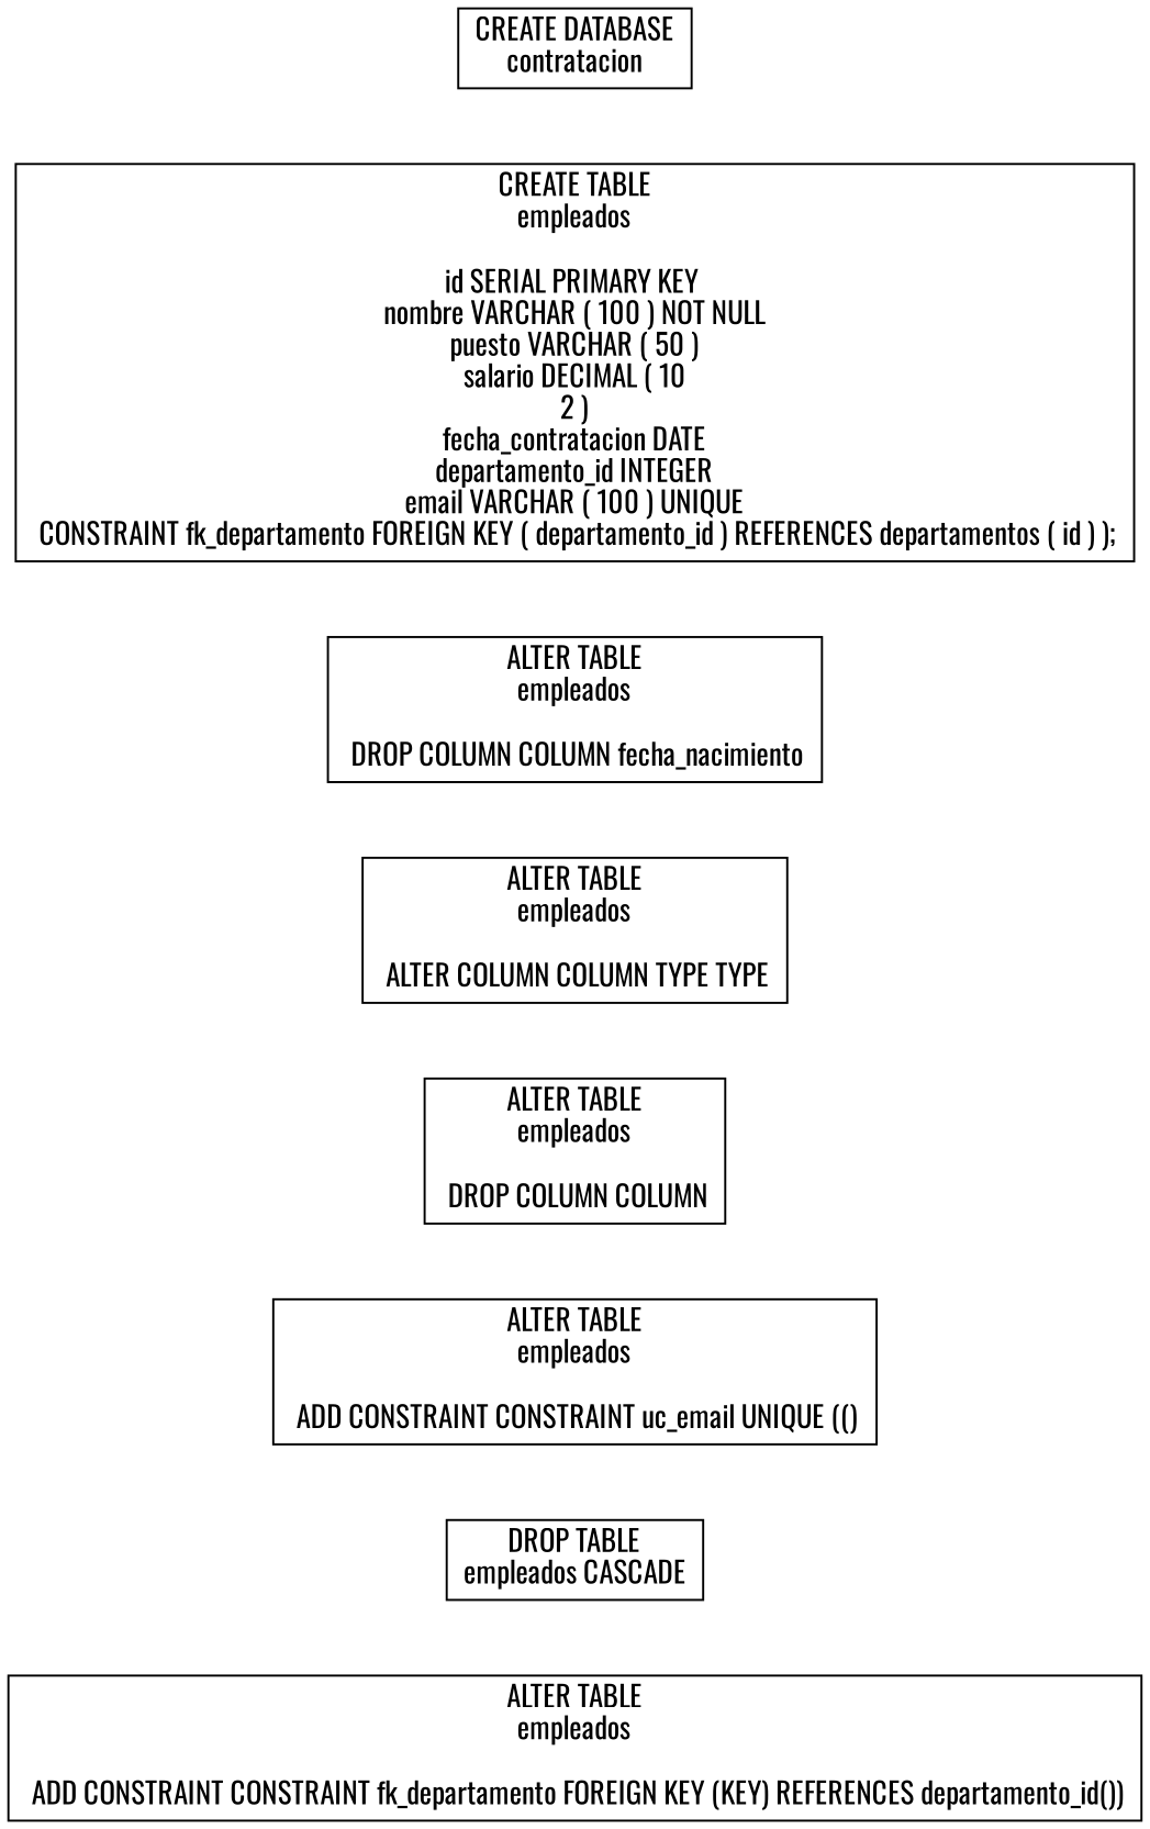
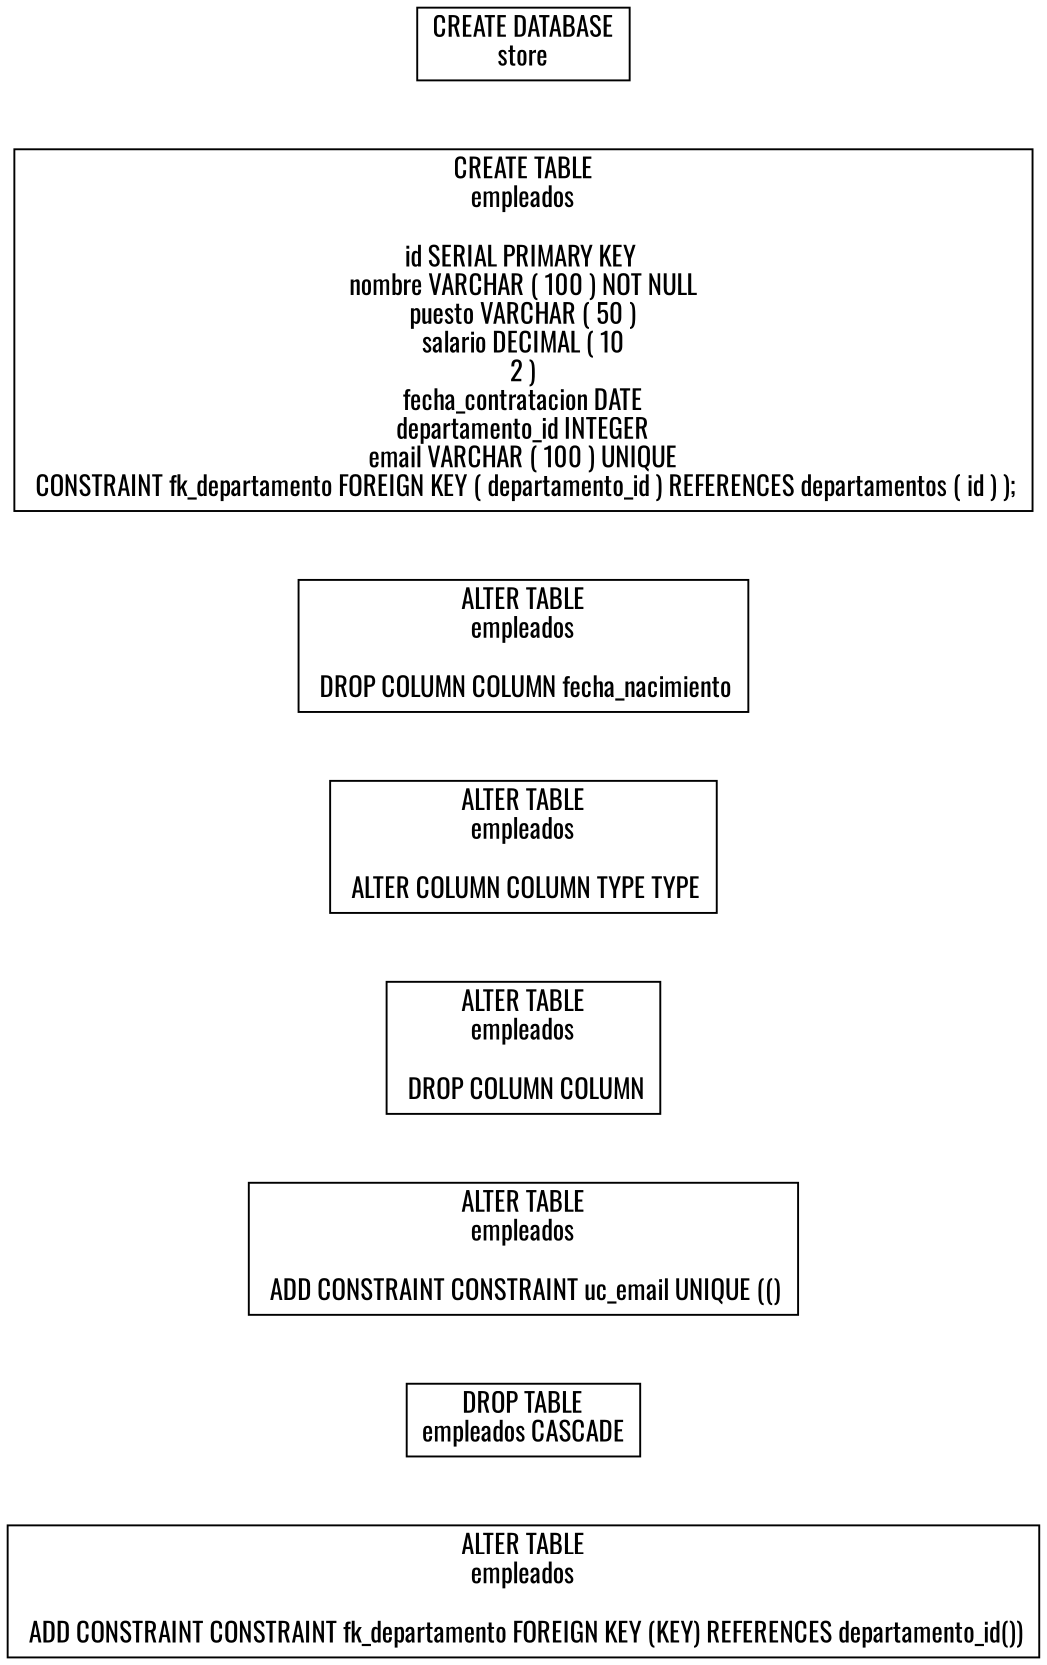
  digraph {
    fontname=Oswald
    node [fontname=Oswald shape=box]
    edge [fontname=Oswald style=invis]
-   n1 [label="CREATE DATABASE\ncontratacion"]
+   n1 [label="CREATE DATABASE\nstore"]
    n2 [label="CREATE TABLE\nempleados\n\nid SERIAL PRIMARY KEY \n nombre VARCHAR ( 100 ) NOT NULL \n puesto VARCHAR ( 50 ) \n salario DECIMAL ( 10 \n 2 ) \n fecha_contratacion DATE \n departamento_id INTEGER \n email VARCHAR ( 100 ) UNIQUE \n CONSTRAINT fk_departamento FOREIGN KEY ( departamento_id ) REFERENCES departamentos ( id ) );\n"]
    n3 [label="ALTER TABLE\nempleados\n\n DROP COLUMN COLUMN fecha_nacimiento"]
    n4 [label="ALTER TABLE\nempleados\n\n ALTER COLUMN COLUMN TYPE TYPE"]
    n5 [label="ALTER TABLE\nempleados\n\n DROP COLUMN COLUMN"]
    n6 [label="ALTER TABLE\nempleados\n\n ADD CONSTRAINT CONSTRAINT uc_email UNIQUE (()"]
    n7 [label="DROP TABLE\nempleados CASCADE"]
    n8 [label="ALTER TABLE\nempleados\n\n ADD CONSTRAINT CONSTRAINT fk_departamento FOREIGN KEY (KEY) REFERENCES departamento_id())"]
    n1 -> n2
    n2 -> n3
    n3 -> n4
    n4 -> n5
    n5 -> n6
    n6 -> n7
    n7 -> n8
  }
